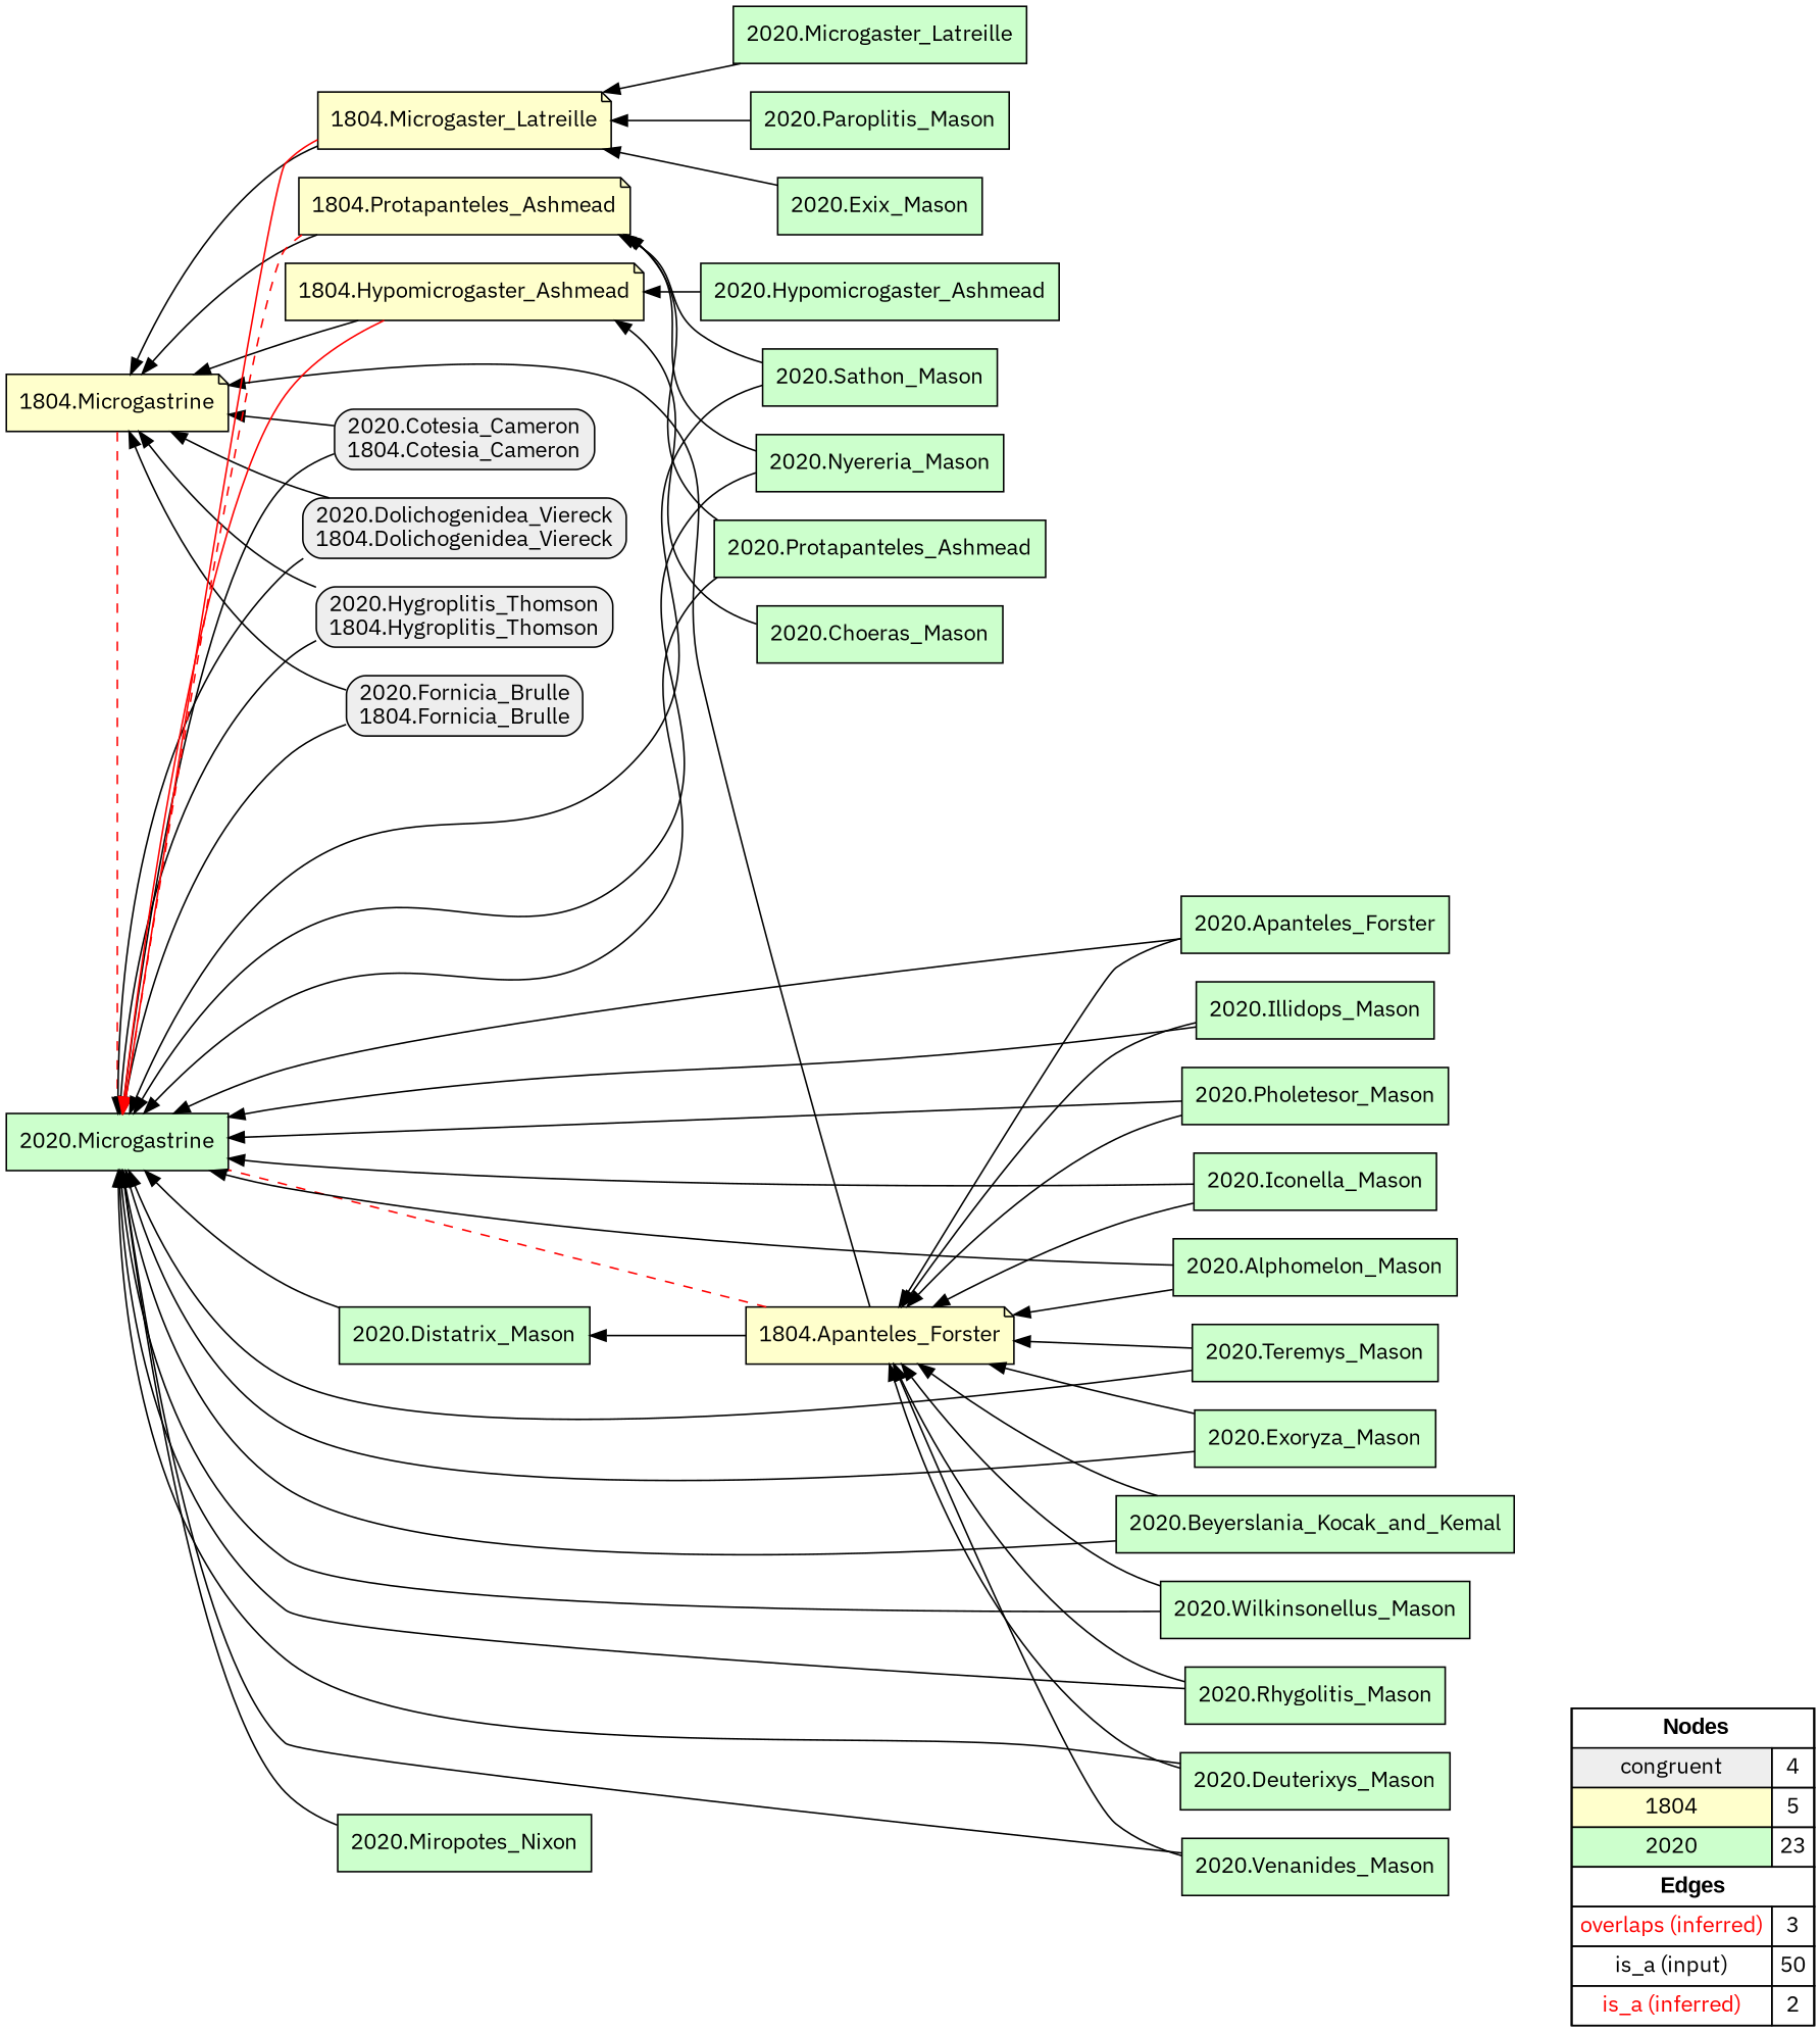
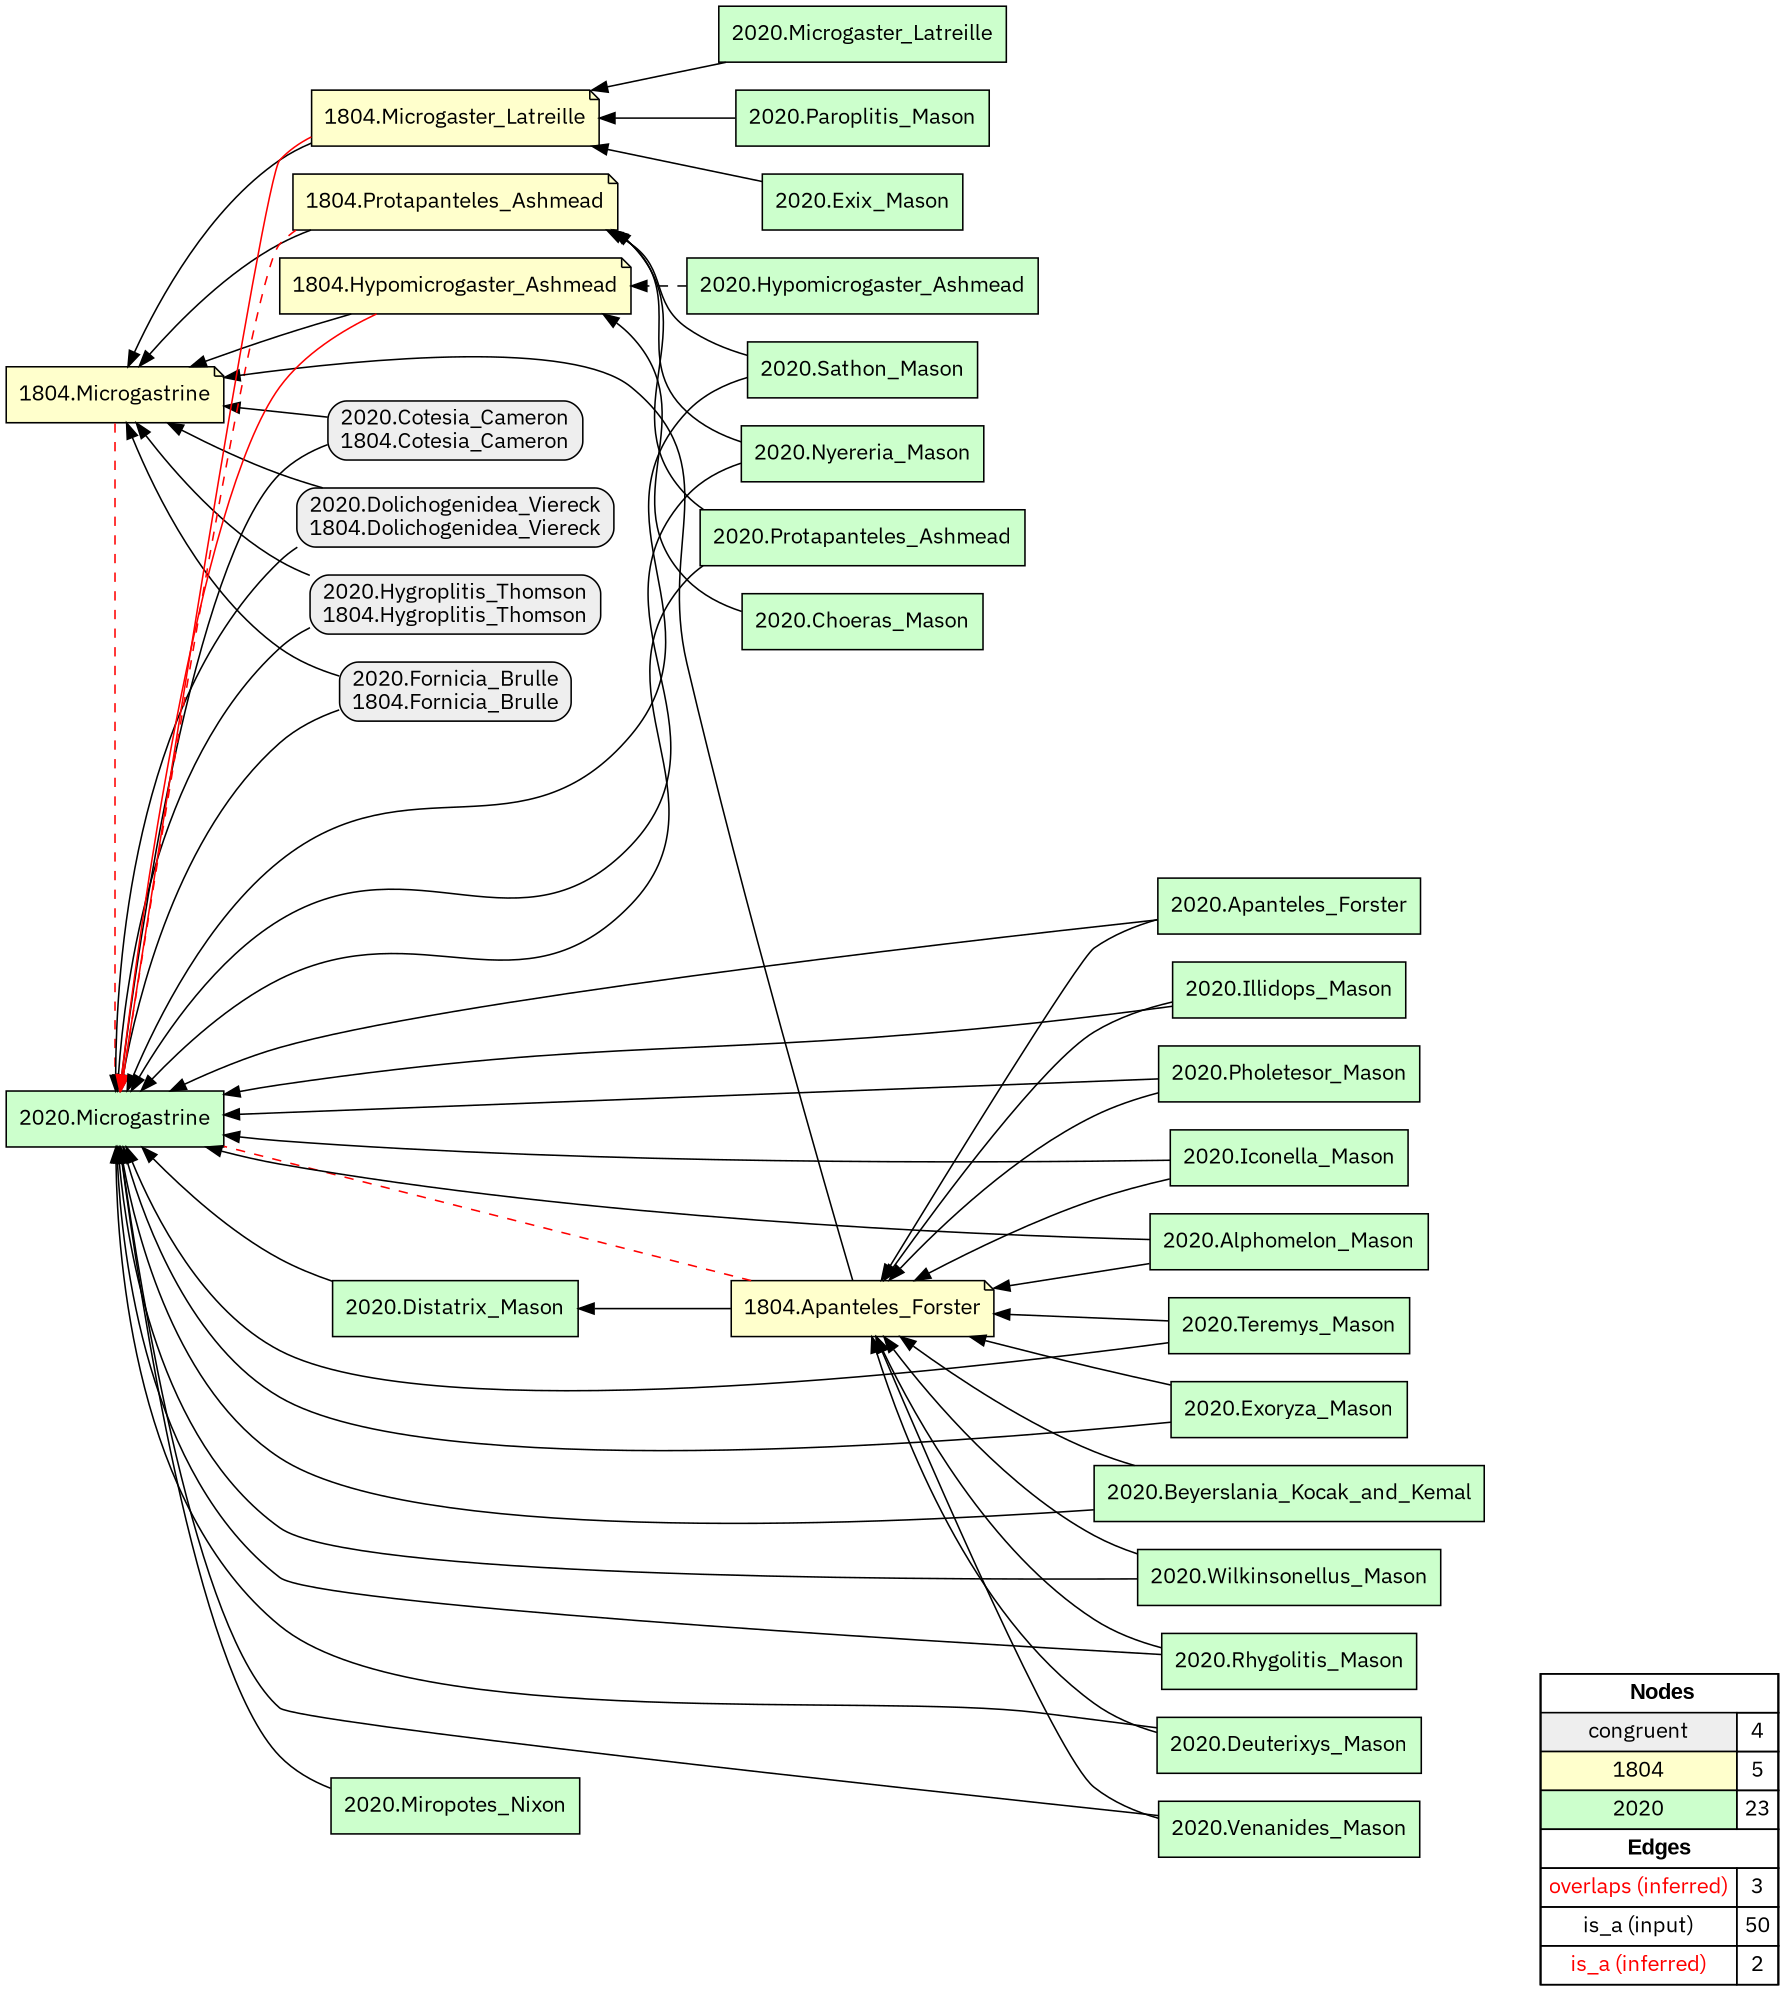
  digraph {
    fontname="IBM Plex Sans"
    rankdir=RL
    node [fillcolor="#CCFFCC" fontname="IBM Plex Sans" shape=box style=filled]
    edge [arrowhead=normal color="#000000" constraint=true fontname="IBM Plex Sans" penwidth=1 style=solid]
    n1 [fillcolor=white label=<   <TABLE BORDER="0" CELLBORDER="1" CELLSPACING="0" CELLPADDING="4">  <TR> <TD COLSPAN="2"><font face="Arial Black"> Nodes</font></TD> </TR>  <TR>   <TD bgcolor="#EEEEEE" fontname="helvetica">congruent</TD>   <TD>4</TD>   </TR>  <TR>   <TD bgcolor="#FFFFCC" fontname="helvetica">1804</TD>   <TD>5</TD>   </TR>  <TR>   <TD bgcolor="#CCFFCC" fontname="helvetica">2020</TD>   <TD>23</TD>   </TR>  <TR> <TD COLSPAN="2"><font face = "Arial Black"> Edges </font></TD> </TR>  <TR>   <TD><font color ="#FF0000">overlaps (inferred)</font></TD><TD>3</TD> </TR> <TR>   <TD><font color ="#000000">is_a (input)</font></TD><TD>50</TD> </TR> <TR>   <TD><font color ="#FF0000">is_a (inferred)</font></TD><TD>2</TD> </TR> </TABLE>   > margin=0]
    "2020.Fornicia_Brulle\n1804.Fornicia_Brulle" [fillcolor="#EEEEEE" style="filled,rounded"]
    "1804.Microgastrine" [fillcolor="#FFFFCC" shape=note]
    "2020.Microgastrine"
    "2020.Cotesia_Cameron\n1804.Cotesia_Cameron" [fillcolor="#EEEEEE" style="filled,rounded"]
    "2020.Dolichogenidea_Viereck\n1804.Dolichogenidea_Viereck" [fillcolor="#EEEEEE" style="filled,rounded"]
    "2020.Hygroplitis_Thomson\n1804.Hygroplitis_Thomson" [fillcolor="#EEEEEE" style="filled,rounded"]
    "1804.Protapanteles_Ashmead" [fillcolor="#FFFFCC" shape=note]
    "1804.Apanteles_Forster" [fillcolor="#FFFFCC" shape=note]
    "2020.Distatrix_Mason"
    "1804.Hypomicrogaster_Ashmead" [fillcolor="#FFFFCC" shape=note]
    "1804.Microgaster_Latreille" [fillcolor="#FFFFCC" shape=note]
    "2020.Microgaster_Latreille"
    "2020.Illidops_Mason"
    "2020.Choeras_Mason"
    "2020.Sathon_Mason"
    "2020.Deuterixys_Mason"
    "2020.Miropotes_Nixon"
    "2020.Venanides_Mason"
    "2020.Apanteles_Forster"
    "2020.Beyerslania_Kocak_and_Kemal"
    "2020.Hypomicrogaster_Ashmead"
    "2020.Pholetesor_Mason"
    "2020.Alphomelon_Mason"
    "2020.Teremys_Mason"
    "2020.Exoryza_Mason"
    "2020.Paroplitis_Mason"
    "2020.Nyereria_Mason"
    "2020.Wilkinsonellus_Mason"
    "2020.Rhygolitis_Mason"
    "2020.Protapanteles_Ashmead"
    "2020.Iconella_Mason"
    "2020.Exix_Mason"
    subgraph sub_1 {
      rank=source
      n1
    }
    "2020.Fornicia_Brulle\n1804.Fornicia_Brulle" -> "1804.Microgastrine"
    "2020.Fornicia_Brulle\n1804.Fornicia_Brulle" -> "2020.Microgastrine"
    "1804.Microgastrine" -> "2020.Microgastrine" [arrowhead=none color="#FF0000" constraint=false style=dashed]
    "2020.Cotesia_Cameron\n1804.Cotesia_Cameron" -> "1804.Microgastrine"
    "2020.Cotesia_Cameron\n1804.Cotesia_Cameron" -> "2020.Microgastrine"
    "2020.Dolichogenidea_Viereck\n1804.Dolichogenidea_Viereck" -> "1804.Microgastrine"
    "2020.Dolichogenidea_Viereck\n1804.Dolichogenidea_Viereck" -> "2020.Microgastrine"
    "2020.Hygroplitis_Thomson\n1804.Hygroplitis_Thomson" -> "1804.Microgastrine"
    "2020.Hygroplitis_Thomson\n1804.Hygroplitis_Thomson" -> "2020.Microgastrine"
    "1804.Protapanteles_Ashmead" -> "1804.Microgastrine"
    "1804.Protapanteles_Ashmead" -> "2020.Microgastrine" [arrowhead=none color="#FF0000" constraint=false style=dashed]
    "1804.Apanteles_Forster" -> "1804.Microgastrine"
    "1804.Apanteles_Forster" -> "2020.Microgastrine" [arrowhead=none color="#FF0000" constraint=false style=dashed]
    "1804.Apanteles_Forster" -> "2020.Distatrix_Mason"
    "2020.Distatrix_Mason" -> "2020.Microgastrine"
    "1804.Hypomicrogaster_Ashmead" -> "1804.Microgastrine"
    "1804.Hypomicrogaster_Ashmead" -> "2020.Microgastrine" [color="#FF0000"]
    "1804.Microgaster_Latreille" -> "1804.Microgastrine"
    "1804.Microgaster_Latreille" -> "2020.Microgastrine" [color="#FF0000"]
    "2020.Microgaster_Latreille" -> "1804.Microgaster_Latreille"
    "2020.Illidops_Mason" -> "2020.Microgastrine"
    "2020.Illidops_Mason" -> "1804.Apanteles_Forster"
    "2020.Choeras_Mason" -> "1804.Hypomicrogaster_Ashmead"
    "2020.Sathon_Mason" -> "2020.Microgastrine"
    "2020.Sathon_Mason" -> "1804.Protapanteles_Ashmead"
    "2020.Deuterixys_Mason" -> "2020.Microgastrine"
    "2020.Deuterixys_Mason" -> "1804.Apanteles_Forster"
    "2020.Miropotes_Nixon" -> "2020.Microgastrine"
    "2020.Venanides_Mason" -> "2020.Microgastrine"
    "2020.Venanides_Mason" -> "1804.Apanteles_Forster"
    "2020.Apanteles_Forster" -> "2020.Microgastrine"
    "2020.Apanteles_Forster" -> "1804.Apanteles_Forster"
    "2020.Beyerslania_Kocak_and_Kemal" -> "2020.Microgastrine"
    "2020.Beyerslania_Kocak_and_Kemal" -> "1804.Apanteles_Forster"
-   "2020.Hypomicrogaster_Ashmead" -> "1804.Hypomicrogaster_Ashmead"
+   "2020.Hypomicrogaster_Ashmead" -> "1804.Hypomicrogaster_Ashmead" [style=dashed]
    "2020.Pholetesor_Mason" -> "2020.Microgastrine"
    "2020.Pholetesor_Mason" -> "1804.Apanteles_Forster"
    "2020.Alphomelon_Mason" -> "2020.Microgastrine"
    "2020.Alphomelon_Mason" -> "1804.Apanteles_Forster"
    "2020.Teremys_Mason" -> "2020.Microgastrine"
    "2020.Teremys_Mason" -> "1804.Apanteles_Forster"
    "2020.Exoryza_Mason" -> "2020.Microgastrine"
    "2020.Exoryza_Mason" -> "1804.Apanteles_Forster"
    "2020.Paroplitis_Mason" -> "1804.Microgaster_Latreille"
    "2020.Nyereria_Mason" -> "2020.Microgastrine"
    "2020.Nyereria_Mason" -> "1804.Protapanteles_Ashmead"
    "2020.Wilkinsonellus_Mason" -> "2020.Microgastrine"
    "2020.Wilkinsonellus_Mason" -> "1804.Apanteles_Forster"
    "2020.Rhygolitis_Mason" -> "2020.Microgastrine"
    "2020.Rhygolitis_Mason" -> "1804.Apanteles_Forster"
    "2020.Protapanteles_Ashmead" -> "2020.Microgastrine"
    "2020.Protapanteles_Ashmead" -> "1804.Protapanteles_Ashmead"
    "2020.Iconella_Mason" -> "2020.Microgastrine"
    "2020.Iconella_Mason" -> "1804.Apanteles_Forster"
    "2020.Exix_Mason" -> "1804.Microgaster_Latreille"
  }
